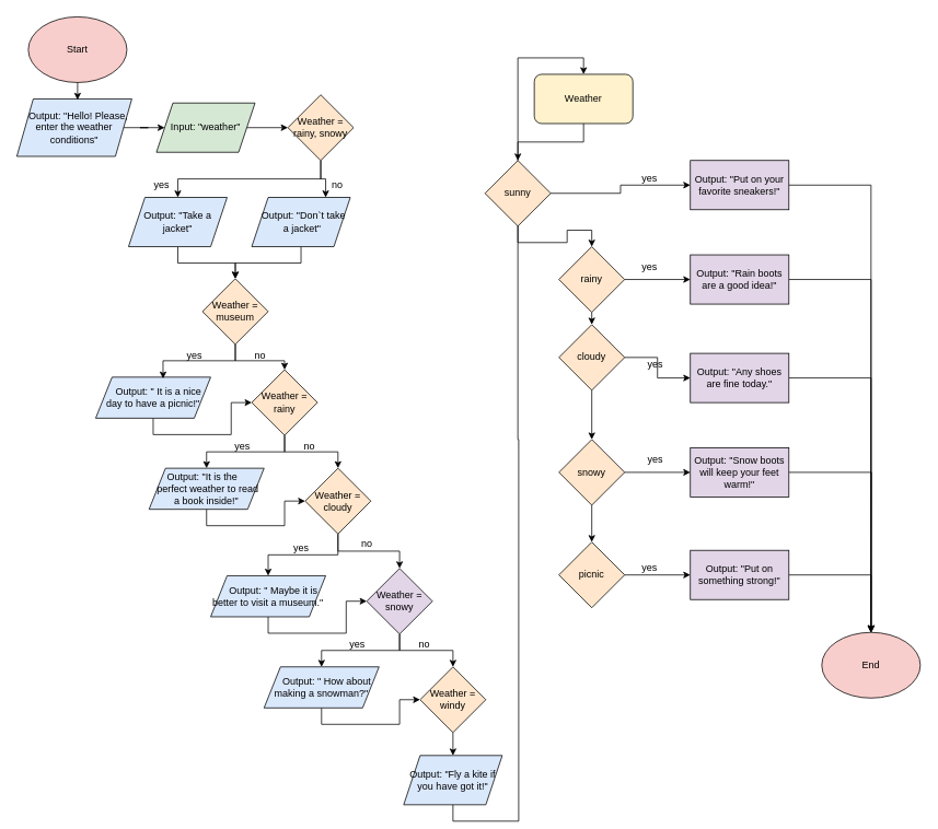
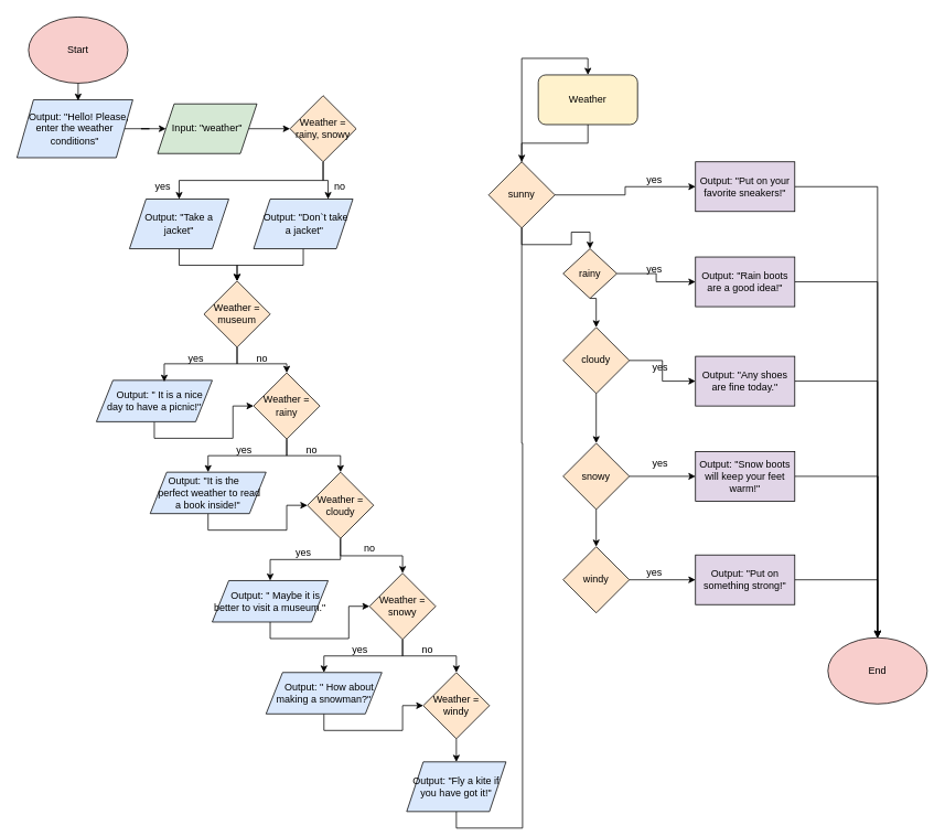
  <mxCell id="0" />
  <mxCell id="1" parent="0" />
  <mxCell id="2" value="Start" style="ellipse;whiteSpace=wrap;html=1;fillColor=#f8cecc;strokeColor=default;" vertex="1" parent="1"><mxGeometry x="34" y="20" width="120" height="80" as="geometry" /></mxCell>
  <mxCell id="3" value="End" style="ellipse;whiteSpace=wrap;html=1;fillColor=#f8cecc;strokeColor=default;" vertex="1" parent="1"><mxGeometry x="1000" y="770" width="120" height="80" as="geometry" /></mxCell>
  <mxCell id="4" style="edgeStyle=orthogonalEdgeStyle;rounded=0;orthogonalLoop=1;jettySize=auto;html=1;exitX=1;exitY=0.5;exitDx=0;exitDy=0;" edge="1" parent="1" source="5" target="12"><mxGeometry relative="1" as="geometry" /></mxCell>
  <mxCell id="5" value="Input: &quot;weather&quot;" style="shape=parallelogram;perimeter=parallelogramPerimeter;whiteSpace=wrap;html=1;fixedSize=1;fillColor=#d5e8d4;strokeColor=default;" vertex="1" parent="1"><mxGeometry x="190" y="125" width="120" height="60" as="geometry" /></mxCell>
  <mxCell id="6" style="edgeStyle=orthogonalEdgeStyle;rounded=0;orthogonalLoop=1;jettySize=auto;html=1;exitX=1;exitY=0.5;exitDx=0;exitDy=0;" edge="1" parent="1" source="7" target="5"><mxGeometry relative="1" as="geometry" /></mxCell>
  <mxCell id="7" value="&amp;nbsp; &amp;nbsp;Output: &quot;Hello! Please, enter the weather conditions&quot;" style="shape=parallelogram;perimeter=parallelogramPerimeter;whiteSpace=wrap;html=1;fixedSize=1;fillColor=#dae8fc;strokeColor=default;" vertex="1" parent="1"><mxGeometry x="20" y="120" width="140" height="70" as="geometry" /></mxCell>
  <mxCell id="8" style="edgeStyle=orthogonalEdgeStyle;rounded=0;orthogonalLoop=1;jettySize=auto;html=1;exitX=0.5;exitY=1;exitDx=0;exitDy=0;entryX=0.5;entryY=0;entryDx=0;entryDy=0;" edge="1" parent="1" source="9" target="53"><mxGeometry relative="1" as="geometry" /></mxCell>
  <mxCell id="9" value="Weather" style="rounded=1;whiteSpace=wrap;html=1;fillColor=#fff2cc;strokeColor=default;" vertex="1" parent="1"><mxGeometry x="650" y="90" width="120" height="60" as="geometry" /></mxCell>
  <mxCell id="10" style="edgeStyle=orthogonalEdgeStyle;rounded=0;orthogonalLoop=1;jettySize=auto;html=1;exitX=0.5;exitY=1;exitDx=0;exitDy=0;entryX=0.75;entryY=0;entryDx=0;entryDy=0;" edge="1" parent="1" source="12" target="16"><mxGeometry relative="1" as="geometry" /></mxCell>
  <mxCell id="11" style="edgeStyle=orthogonalEdgeStyle;rounded=0;orthogonalLoop=1;jettySize=auto;html=1;exitX=0.5;exitY=1;exitDx=0;exitDy=0;entryX=0.5;entryY=0;entryDx=0;entryDy=0;" edge="1" parent="1" source="12" target="14"><mxGeometry relative="1" as="geometry" /></mxCell>
  <mxCell id="12" value="Weather = rainy, snowy" style="rhombus;whiteSpace=wrap;html=1;fillColor=#ffe6cc;strokeColor=default;" vertex="1" parent="1"><mxGeometry x="350" y="115" width="80" height="80" as="geometry" /></mxCell>
  <mxCell id="13" style="edgeStyle=orthogonalEdgeStyle;rounded=0;orthogonalLoop=1;jettySize=auto;html=1;exitX=0.5;exitY=1;exitDx=0;exitDy=0;entryX=0.5;entryY=0;entryDx=0;entryDy=0;" edge="1" parent="1" source="14" target="20"><mxGeometry relative="1" as="geometry" /></mxCell>
  <mxCell id="14" value="Output: &quot;Take a jacket&quot;" style="shape=parallelogram;perimeter=parallelogramPerimeter;whiteSpace=wrap;html=1;fixedSize=1;fillColor=#dae8fc;strokeColor=default;" vertex="1" parent="1"><mxGeometry x="156" y="240" width="120" height="60" as="geometry" /></mxCell>
  <mxCell id="15" style="edgeStyle=orthogonalEdgeStyle;rounded=0;orthogonalLoop=1;jettySize=auto;html=1;exitX=0.5;exitY=1;exitDx=0;exitDy=0;entryX=0.5;entryY=0;entryDx=0;entryDy=0;" edge="1" parent="1" source="16" target="20"><mxGeometry relative="1" as="geometry" /></mxCell>
  <mxCell id="16" value="&amp;nbsp; Output: &quot;Don`t take&lt;br&gt;&amp;nbsp;a jacket&quot;" style="shape=parallelogram;perimeter=parallelogramPerimeter;whiteSpace=wrap;html=1;fixedSize=1;fillColor=#dae8fc;strokeColor=default;" vertex="1" parent="1"><mxGeometry x="306" y="240" width="120" height="60" as="geometry" /></mxCell>
  <mxCell id="17" value="yes" style="text;html=1;align=center;verticalAlign=middle;resizable=0;points=[];autosize=1;strokeColor=none;fillColor=none;" vertex="1" parent="1"><mxGeometry x="176" y="210" width="40" height="30" as="geometry" /></mxCell>
  <mxCell id="18" value="no" style="text;html=1;align=center;verticalAlign=middle;resizable=0;points=[];autosize=1;strokeColor=none;fillColor=none;" vertex="1" parent="1"><mxGeometry x="390" y="210" width="40" height="30" as="geometry" /></mxCell>
  <mxCell id="19" style="edgeStyle=orthogonalEdgeStyle;rounded=0;orthogonalLoop=1;jettySize=auto;html=1;exitX=0.5;exitY=1;exitDx=0;exitDy=0;entryX=0.5;entryY=0;entryDx=0;entryDy=0;" edge="1" parent="1" source="20" target="27"><mxGeometry relative="1" as="geometry" /></mxCell>
  <mxCell id="20" value="Weather = museum" style="rhombus;whiteSpace=wrap;html=1;fillColor=#ffe6cc;strokeColor=default;" vertex="1" parent="1"><mxGeometry x="246" y="339" width="80" height="80" as="geometry" /></mxCell>
  <mxCell id="21" style="edgeStyle=orthogonalEdgeStyle;rounded=0;orthogonalLoop=1;jettySize=auto;html=1;exitX=0.5;exitY=1;exitDx=0;exitDy=0;entryX=0.5;entryY=0;entryDx=0;entryDy=0;" edge="1" parent="1" source="22" target="9"><mxGeometry relative="1" as="geometry" /></mxCell>
  <mxCell id="22" value="Output: &quot;Fly a kite if you have got it!&lt;span style=&quot;background-color: initial;&quot;&gt;&quot;&lt;/span&gt;" style="shape=parallelogram;perimeter=parallelogramPerimeter;whiteSpace=wrap;html=1;fixedSize=1;fillColor=#dae8fc;strokeColor=default;" vertex="1" parent="1"><mxGeometry x="491" y="920" width="120" height="60" as="geometry" /></mxCell>
  <mxCell id="23" style="edgeStyle=orthogonalEdgeStyle;rounded=0;orthogonalLoop=1;jettySize=auto;html=1;exitX=0.5;exitY=1;exitDx=0;exitDy=0;" edge="1" parent="1" source="24" target="27"><mxGeometry relative="1" as="geometry" /></mxCell>
  <mxCell id="24" value="&amp;nbsp; &amp;nbsp; Output: &quot;&amp;nbsp;It is a nice day to have a picnic!&lt;span style=&quot;background-color: initial;&quot;&gt;&quot;&lt;/span&gt;" style="shape=parallelogram;perimeter=parallelogramPerimeter;whiteSpace=wrap;html=1;fixedSize=1;fillColor=#dae8fc;strokeColor=default;" vertex="1" parent="1"><mxGeometry x="116" y="459" width="140" height="50" as="geometry" /></mxCell>
  <mxCell id="25" style="edgeStyle=orthogonalEdgeStyle;rounded=0;orthogonalLoop=1;jettySize=auto;html=1;exitX=0.5;exitY=1;exitDx=0;exitDy=0;entryX=0.5;entryY=0;entryDx=0;entryDy=0;" edge="1" parent="1" source="27" target="33"><mxGeometry relative="1" as="geometry" /></mxCell>
  <mxCell id="26" style="edgeStyle=orthogonalEdgeStyle;rounded=0;orthogonalLoop=1;jettySize=auto;html=1;exitX=0.5;exitY=1;exitDx=0;exitDy=0;" edge="1" parent="1" source="27" target="30"><mxGeometry relative="1" as="geometry" /></mxCell>
  <mxCell id="27" value="Weather = rainy" style="rhombus;whiteSpace=wrap;html=1;fillColor=#ffe6cc;strokeColor=default;" vertex="1" parent="1"><mxGeometry x="306" y="450" width="80" height="80" as="geometry" /></mxCell>
  <mxCell id="28" style="edgeStyle=orthogonalEdgeStyle;rounded=0;orthogonalLoop=1;jettySize=auto;html=1;exitX=0.5;exitY=1;exitDx=0;exitDy=0;entryX=0.586;entryY=0.035;entryDx=0;entryDy=0;entryPerimeter=0;" edge="1" parent="1" source="20" target="24"><mxGeometry relative="1" as="geometry" /></mxCell>
  <mxCell id="29" style="edgeStyle=orthogonalEdgeStyle;rounded=0;orthogonalLoop=1;jettySize=auto;html=1;exitX=0.5;exitY=1;exitDx=0;exitDy=0;entryX=0;entryY=0.5;entryDx=0;entryDy=0;" edge="1" parent="1" source="30" target="33"><mxGeometry relative="1" as="geometry" /></mxCell>
  <mxCell id="30" value="&amp;nbsp; &amp;nbsp; Output: &quot;It is the&amp;nbsp; &amp;nbsp; &amp;nbsp; &amp;nbsp; &amp;nbsp;perfect weather to read &lt;br&gt;a book inside!&lt;span style=&quot;background-color: initial;&quot;&gt;&quot;&lt;/span&gt;" style="shape=parallelogram;perimeter=parallelogramPerimeter;whiteSpace=wrap;html=1;fixedSize=1;fillColor=#dae8fc;strokeColor=default;" vertex="1" parent="1"><mxGeometry x="181" y="570" width="140" height="50" as="geometry" /></mxCell>
  <mxCell id="31" style="edgeStyle=orthogonalEdgeStyle;rounded=0;orthogonalLoop=1;jettySize=auto;html=1;exitX=0.5;exitY=1;exitDx=0;exitDy=0;" edge="1" parent="1" source="33" target="39"><mxGeometry relative="1" as="geometry" /></mxCell>
  <mxCell id="32" style="edgeStyle=orthogonalEdgeStyle;rounded=0;orthogonalLoop=1;jettySize=auto;html=1;exitX=0.5;exitY=1;exitDx=0;exitDy=0;entryX=0.5;entryY=0;entryDx=0;entryDy=0;" edge="1" parent="1" source="33" target="42"><mxGeometry relative="1" as="geometry" /></mxCell>
  <mxCell id="33" value="Weather = cloudy" style="rhombus;whiteSpace=wrap;html=1;fillColor=#ffe6cc;strokeColor=default;" vertex="1" parent="1"><mxGeometry x="371" y="570" width="80" height="80" as="geometry" /></mxCell>
  <mxCell id="34" value="yes" style="text;html=1;align=center;verticalAlign=middle;resizable=0;points=[];autosize=1;strokeColor=none;fillColor=none;" vertex="1" parent="1"><mxGeometry x="216" y="418" width="40" height="30" as="geometry" /></mxCell>
  <mxCell id="35" value="no" style="text;html=1;align=center;verticalAlign=middle;resizable=0;points=[];autosize=1;strokeColor=none;fillColor=none;" vertex="1" parent="1"><mxGeometry x="296" y="418" width="40" height="30" as="geometry" /></mxCell>
  <mxCell id="36" value="yes&amp;nbsp;" style="text;html=1;align=center;verticalAlign=middle;resizable=0;points=[];autosize=1;strokeColor=none;fillColor=none;" vertex="1" parent="1"><mxGeometry x="271" y="528" width="50" height="30" as="geometry" /></mxCell>
  <mxCell id="37" value="no" style="text;html=1;align=center;verticalAlign=middle;resizable=0;points=[];autosize=1;strokeColor=none;fillColor=none;" vertex="1" parent="1"><mxGeometry x="356" y="528" width="40" height="30" as="geometry" /></mxCell>
  <mxCell id="38" style="edgeStyle=orthogonalEdgeStyle;rounded=0;orthogonalLoop=1;jettySize=auto;html=1;exitX=0.5;exitY=1;exitDx=0;exitDy=0;" edge="1" parent="1" source="39" target="42"><mxGeometry relative="1" as="geometry" /></mxCell>
  <mxCell id="39" value="&amp;nbsp; &amp;nbsp; Output: &quot;&amp;nbsp;Maybe it is better to visit a museum.&lt;span style=&quot;background-color: initial;&quot;&gt;&quot;&lt;/span&gt;" style="shape=parallelogram;perimeter=parallelogramPerimeter;whiteSpace=wrap;html=1;fixedSize=1;fillColor=#dae8fc;strokeColor=default;" vertex="1" parent="1"><mxGeometry x="256" y="701" width="140" height="50" as="geometry" /></mxCell>
  <mxCell id="40" style="edgeStyle=orthogonalEdgeStyle;rounded=0;orthogonalLoop=1;jettySize=auto;html=1;exitX=0.5;exitY=1;exitDx=0;exitDy=0;entryX=0.5;entryY=0;entryDx=0;entryDy=0;" edge="1" parent="1" source="42" target="46"><mxGeometry relative="1" as="geometry" /></mxCell>
  <mxCell id="41" style="edgeStyle=orthogonalEdgeStyle;rounded=0;orthogonalLoop=1;jettySize=auto;html=1;exitX=0.5;exitY=1;exitDx=0;exitDy=0;" edge="1" parent="1" source="42" target="44"><mxGeometry relative="1" as="geometry" /></mxCell>
- <mxCell id="42" value="Weather = snowy" style="rhombus;whiteSpace=wrap;html=1;fillColor=#e1d5e7;strokeColor=default;" vertex="1" parent="1"><mxGeometry x="446" y="692" width="80" height="80" as="geometry" /></mxCell>
+ <mxCell id="42" value="Weather = snowy" style="rhombus;whiteSpace=wrap;html=1;fillColor=#ffe6cc;strokeColor=default;" vertex="1" parent="1"><mxGeometry x="446" y="692" width="80" height="80" as="geometry" /></mxCell>
  <mxCell id="43" style="edgeStyle=orthogonalEdgeStyle;rounded=0;orthogonalLoop=1;jettySize=auto;html=1;exitX=0.5;exitY=1;exitDx=0;exitDy=0;entryX=0;entryY=0.5;entryDx=0;entryDy=0;" edge="1" parent="1" source="44" target="46"><mxGeometry relative="1" as="geometry" /></mxCell>
  <mxCell id="44" value="&amp;nbsp; &amp;nbsp; Output: &quot;&amp;nbsp;How about making a snowman?&lt;span style=&quot;background-color: initial;&quot;&gt;&quot;&lt;/span&gt;" style="shape=parallelogram;perimeter=parallelogramPerimeter;whiteSpace=wrap;html=1;fixedSize=1;fillColor=#dae8fc;strokeColor=default;" vertex="1" parent="1"><mxGeometry x="321" y="812" width="140" height="50" as="geometry" /></mxCell>
  <mxCell id="45" style="edgeStyle=orthogonalEdgeStyle;rounded=0;orthogonalLoop=1;jettySize=auto;html=1;exitX=0.5;exitY=1;exitDx=0;exitDy=0;entryX=0.5;entryY=0;entryDx=0;entryDy=0;" edge="1" parent="1" source="46" target="22"><mxGeometry relative="1" as="geometry" /></mxCell>
  <mxCell id="46" value="Weather = windy" style="rhombus;whiteSpace=wrap;html=1;fillColor=#ffe6cc;strokeColor=default;" vertex="1" parent="1"><mxGeometry x="511" y="812" width="80" height="80" as="geometry" /></mxCell>
  <mxCell id="47" value="yes&amp;nbsp;" style="text;html=1;align=center;verticalAlign=middle;resizable=0;points=[];autosize=1;strokeColor=none;fillColor=none;" vertex="1" parent="1"><mxGeometry x="411" y="770" width="50" height="30" as="geometry" /></mxCell>
  <mxCell id="48" value="no" style="text;html=1;align=center;verticalAlign=middle;resizable=0;points=[];autosize=1;strokeColor=none;fillColor=none;" vertex="1" parent="1"><mxGeometry x="496" y="770" width="40" height="30" as="geometry" /></mxCell>
  <mxCell id="49" value="yes" style="text;html=1;align=center;verticalAlign=middle;resizable=0;points=[];autosize=1;strokeColor=none;fillColor=none;" vertex="1" parent="1"><mxGeometry x="346" y="653" width="40" height="30" as="geometry" /></mxCell>
  <mxCell id="50" value="no" style="text;html=1;align=center;verticalAlign=middle;resizable=0;points=[];autosize=1;strokeColor=none;fillColor=none;" vertex="1" parent="1"><mxGeometry x="426" y="647" width="40" height="30" as="geometry" /></mxCell>
  <mxCell id="51" style="edgeStyle=orthogonalEdgeStyle;rounded=0;orthogonalLoop=1;jettySize=auto;html=1;exitX=0.5;exitY=1;exitDx=0;exitDy=0;entryX=0.5;entryY=0;entryDx=0;entryDy=0;" edge="1" parent="1" source="53" target="56"><mxGeometry relative="1" as="geometry" /></mxCell>
  <mxCell id="52" style="edgeStyle=orthogonalEdgeStyle;rounded=0;orthogonalLoop=1;jettySize=auto;html=1;exitX=1;exitY=0.5;exitDx=0;exitDy=0;entryX=0;entryY=0.5;entryDx=0;entryDy=0;" edge="1" parent="1" source="53" target="66"><mxGeometry relative="1" as="geometry" /></mxCell>
  <mxCell id="53" value="sunny" style="rhombus;whiteSpace=wrap;html=1;fillColor=#ffe6cc;strokeColor=default;" vertex="1" parent="1"><mxGeometry x="590" y="195" width="80" height="80" as="geometry" /></mxCell>
  <mxCell id="54" style="edgeStyle=orthogonalEdgeStyle;rounded=0;orthogonalLoop=1;jettySize=auto;html=1;exitX=0.5;exitY=1;exitDx=0;exitDy=0;entryX=0.5;entryY=0;entryDx=0;entryDy=0;" edge="1" parent="1" source="56" target="61"><mxGeometry relative="1" as="geometry" /></mxCell>
  <mxCell id="55" style="edgeStyle=orthogonalEdgeStyle;rounded=0;orthogonalLoop=1;jettySize=auto;html=1;exitX=1;exitY=0.5;exitDx=0;exitDy=0;" edge="1" parent="1" source="56" target="68"><mxGeometry relative="1" as="geometry" /></mxCell>
- <mxCell id="56" value="rainy" style="rhombus;whiteSpace=wrap;html=1;fillColor=#ffe6cc;strokeColor=default;" vertex="1" parent="1"><mxGeometry x="680" y="300" width="80" height="80" as="geometry" /></mxCell>
+ <mxCell id="56" value="rainy" style="rhombus;whiteSpace=wrap;html=1;fillColor=#ffe6cc;strokeColor=default;" vertex="1" parent="1"><mxGeometry x="680" y="300" width="65" height="60" as="geometry" /></mxCell>
  <mxCell id="57" style="edgeStyle=orthogonalEdgeStyle;rounded=0;orthogonalLoop=1;jettySize=auto;html=1;exitX=1;exitY=0.5;exitDx=0;exitDy=0;" edge="1" parent="1" source="58" target="74"><mxGeometry relative="1" as="geometry" /></mxCell>
- <mxCell id="58" value="picnic" style="rhombus;whiteSpace=wrap;html=1;fillColor=#ffe6cc;strokeColor=default;" vertex="1" parent="1"><mxGeometry x="680" y="660" width="80" height="80" as="geometry" /></mxCell>
+ <mxCell id="58" value="windy" style="rhombus;whiteSpace=wrap;html=1;fillColor=#ffe6cc;strokeColor=default;" vertex="1" parent="1"><mxGeometry x="680" y="660" width="80" height="80" as="geometry" /></mxCell>
  <mxCell id="59" style="edgeStyle=orthogonalEdgeStyle;rounded=0;orthogonalLoop=1;jettySize=auto;html=1;exitX=0.5;exitY=1;exitDx=0;exitDy=0;entryX=0.5;entryY=0;entryDx=0;entryDy=0;" edge="1" parent="1" source="61" target="64"><mxGeometry relative="1" as="geometry" /></mxCell>
  <mxCell id="60" style="edgeStyle=orthogonalEdgeStyle;rounded=0;orthogonalLoop=1;jettySize=auto;html=1;exitX=1;exitY=0.5;exitDx=0;exitDy=0;entryX=0;entryY=0.5;entryDx=0;entryDy=0;" edge="1" parent="1" source="61" target="70"><mxGeometry relative="1" as="geometry" /></mxCell>
  <mxCell id="61" value="cloudy" style="rhombus;whiteSpace=wrap;html=1;fillColor=#ffe6cc;strokeColor=default;" vertex="1" parent="1"><mxGeometry x="680" y="395" width="80" height="80" as="geometry" /></mxCell>
  <mxCell id="62" style="edgeStyle=orthogonalEdgeStyle;rounded=0;orthogonalLoop=1;jettySize=auto;html=1;exitX=0.5;exitY=1;exitDx=0;exitDy=0;entryX=0.5;entryY=0;entryDx=0;entryDy=0;" edge="1" parent="1" source="64" target="58"><mxGeometry relative="1" as="geometry" /></mxCell>
  <mxCell id="63" style="edgeStyle=orthogonalEdgeStyle;rounded=0;orthogonalLoop=1;jettySize=auto;html=1;exitX=1;exitY=0.5;exitDx=0;exitDy=0;" edge="1" parent="1" source="64" target="72"><mxGeometry relative="1" as="geometry" /></mxCell>
  <mxCell id="64" value="snowy" style="rhombus;whiteSpace=wrap;html=1;fillColor=#ffe6cc;strokeColor=default;" vertex="1" parent="1"><mxGeometry x="680" y="535" width="80" height="80" as="geometry" /></mxCell>
  <mxCell id="65" style="edgeStyle=orthogonalEdgeStyle;rounded=0;orthogonalLoop=1;jettySize=auto;html=1;exitX=1;exitY=0.5;exitDx=0;exitDy=0;entryX=0.5;entryY=0;entryDx=0;entryDy=0;" edge="1" parent="1" source="66" target="3"><mxGeometry relative="1" as="geometry" /></mxCell>
  <mxCell id="66" value="Output: &quot;Put on your favorite sneakers!&lt;span style=&quot;background-color: initial;&quot;&gt;&quot;&lt;/span&gt;" style="rounded=0;whiteSpace=wrap;html=1;fillColor=#e1d5e7;strokeColor=default;" vertex="1" parent="1"><mxGeometry x="840" y="195" width="120" height="60" as="geometry" /></mxCell>
  <mxCell id="67" style="edgeStyle=orthogonalEdgeStyle;rounded=0;orthogonalLoop=1;jettySize=auto;html=1;exitX=1;exitY=0.5;exitDx=0;exitDy=0;" edge="1" parent="1" source="68" target="3"><mxGeometry relative="1" as="geometry" /></mxCell>
  <mxCell id="68" value="Output: &quot;Rain boots are a good idea!&lt;span style=&quot;background-color: initial;&quot;&gt;&quot;&lt;/span&gt;" style="rounded=0;whiteSpace=wrap;html=1;fillColor=#e1d5e7;strokeColor=default;" vertex="1" parent="1"><mxGeometry x="840" y="310" width="120" height="60" as="geometry" /></mxCell>
  <mxCell id="69" style="edgeStyle=orthogonalEdgeStyle;rounded=0;orthogonalLoop=1;jettySize=auto;html=1;exitX=1;exitY=0.5;exitDx=0;exitDy=0;" edge="1" parent="1" source="70" target="3"><mxGeometry relative="1" as="geometry" /></mxCell>
  <mxCell id="70" value="Output: &quot;Any shoes are fine today.&lt;span style=&quot;background-color: initial;&quot;&gt;&quot;&lt;/span&gt;" style="rounded=0;whiteSpace=wrap;html=1;fillColor=#e1d5e7;strokeColor=default;" vertex="1" parent="1"><mxGeometry x="840" y="430" width="120" height="60" as="geometry" /></mxCell>
  <mxCell id="71" style="edgeStyle=orthogonalEdgeStyle;rounded=0;orthogonalLoop=1;jettySize=auto;html=1;exitX=1;exitY=0.5;exitDx=0;exitDy=0;" edge="1" parent="1" source="72"><mxGeometry relative="1" as="geometry"><mxPoint x="1060" y="770" as="targetPoint" /></mxGeometry></mxCell>
  <mxCell id="72" value="Output: &quot;Snow boots will keep your feet warm!&lt;span style=&quot;background-color: initial;&quot;&gt;&quot;&lt;/span&gt;" style="rounded=0;whiteSpace=wrap;html=1;fillColor=#e1d5e7;strokeColor=default;" vertex="1" parent="1"><mxGeometry x="840" y="545" width="120" height="60" as="geometry" /></mxCell>
  <mxCell id="73" style="edgeStyle=orthogonalEdgeStyle;rounded=0;orthogonalLoop=1;jettySize=auto;html=1;exitX=1;exitY=0.5;exitDx=0;exitDy=0;entryX=0.5;entryY=0;entryDx=0;entryDy=0;" edge="1" parent="1" source="74" target="3"><mxGeometry relative="1" as="geometry" /></mxCell>
  <mxCell id="74" value="Output: &quot;Put on something strong!&lt;span style=&quot;background-color: initial;&quot;&gt;&quot;&lt;/span&gt;" style="rounded=0;whiteSpace=wrap;html=1;fillColor=#e1d5e7;strokeColor=default;" vertex="1" parent="1"><mxGeometry x="840" y="670" width="120" height="60" as="geometry" /></mxCell>
  <mxCell id="75" value="yes" style="text;html=1;align=center;verticalAlign=middle;resizable=0;points=[];autosize=1;strokeColor=none;fillColor=none;" vertex="1" parent="1"><mxGeometry x="770" y="202" width="40" height="30" as="geometry" /></mxCell>
  <mxCell id="76" value="yes" style="text;html=1;align=center;verticalAlign=middle;resizable=0;points=[];autosize=1;strokeColor=none;fillColor=none;" vertex="1" parent="1"><mxGeometry x="770" y="310" width="40" height="30" as="geometry" /></mxCell>
  <mxCell id="77" value="yes" style="text;html=1;align=center;verticalAlign=middle;resizable=0;points=[];autosize=1;strokeColor=none;fillColor=none;" vertex="1" parent="1"><mxGeometry x="777" y="429" width="40" height="30" as="geometry" /></mxCell>
  <mxCell id="78" value="yes" style="text;html=1;align=center;verticalAlign=middle;resizable=0;points=[];autosize=1;strokeColor=none;fillColor=none;" vertex="1" parent="1"><mxGeometry x="777" y="545" width="40" height="30" as="geometry" /></mxCell>
  <mxCell id="79" value="yes" style="text;html=1;align=center;verticalAlign=middle;resizable=0;points=[];autosize=1;strokeColor=none;fillColor=none;" vertex="1" parent="1"><mxGeometry x="770" y="677" width="40" height="30" as="geometry" /></mxCell>
  <mxCell id="80" style="edgeStyle=orthogonalEdgeStyle;rounded=0;orthogonalLoop=1;jettySize=auto;html=1;exitX=0.5;exitY=1;exitDx=0;exitDy=0;entryX=0.528;entryY=0.016;entryDx=0;entryDy=0;entryPerimeter=0;" edge="1" parent="1" source="2" target="7"><mxGeometry relative="1" as="geometry" /></mxCell>
